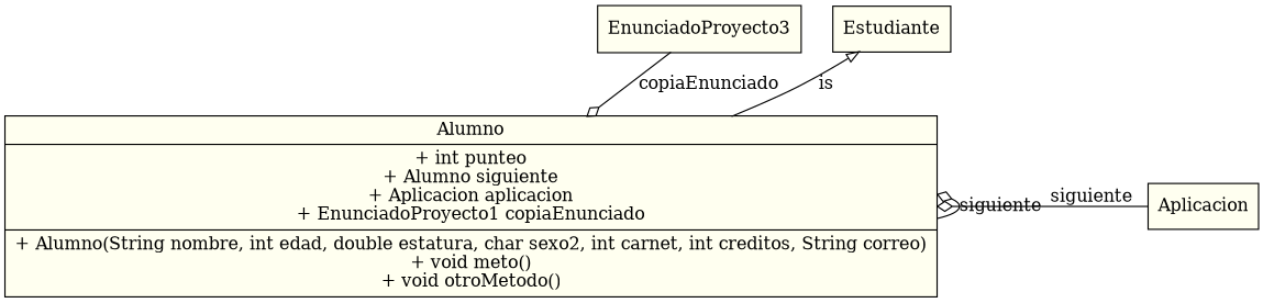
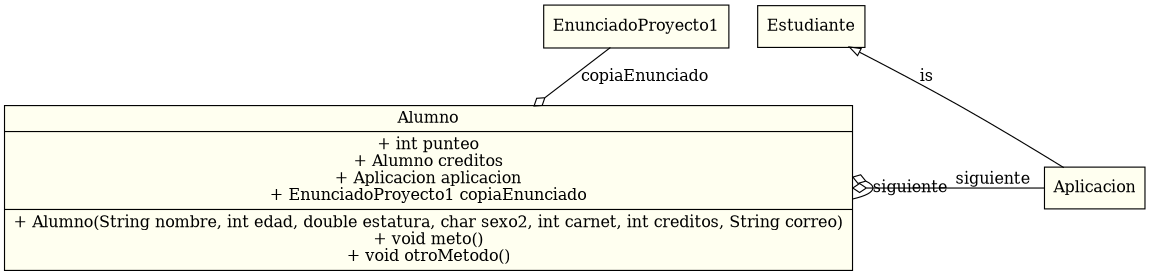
  digraph {
    node [fillcolor=ivory shape=record style=filled]
    edge [arrowtail=odiamond constraint=false dir=back]
-   n1 [label="{Alumno|+ int punteo\n+ Alumno siguiente\n+ Aplicacion aplicacion\n+ EnunciadoProyecto1 copiaEnunciado\n|+  Alumno(String nombre, int edad, double estatura, char sexo2, int carnet, int creditos, String correo)\n+ void meto()\n+ void otroMetodo()\n}"]
+   n1 [label="{Alumno|+ int punteo\n+ Alumno creditos\n+ Aplicacion aplicacion\n+ EnunciadoProyecto1 copiaEnunciado\n|+  Alumno(String nombre, int edad, double estatura, char sexo2, int carnet, int creditos, String correo)\n+ void meto()\n+ void otroMetodo()\n}"]
    Aplicacion
-   EnunciadoProyecto1 [label=EnunciadoProyecto3]
+   EnunciadoProyecto1
    Estudiante
    n1 -> n1 [label=siguiente]
    n1 -> Aplicacion [label=siguiente]
    n1 -> EnunciadoProyecto1 [label=copiaEnunciado]
-   Estudiante -> n1 [arrowtail=empty label=is constraint=""]
+   Estudiante -> Aplicacion [arrowtail=empty label=is constraint=""]
  }
